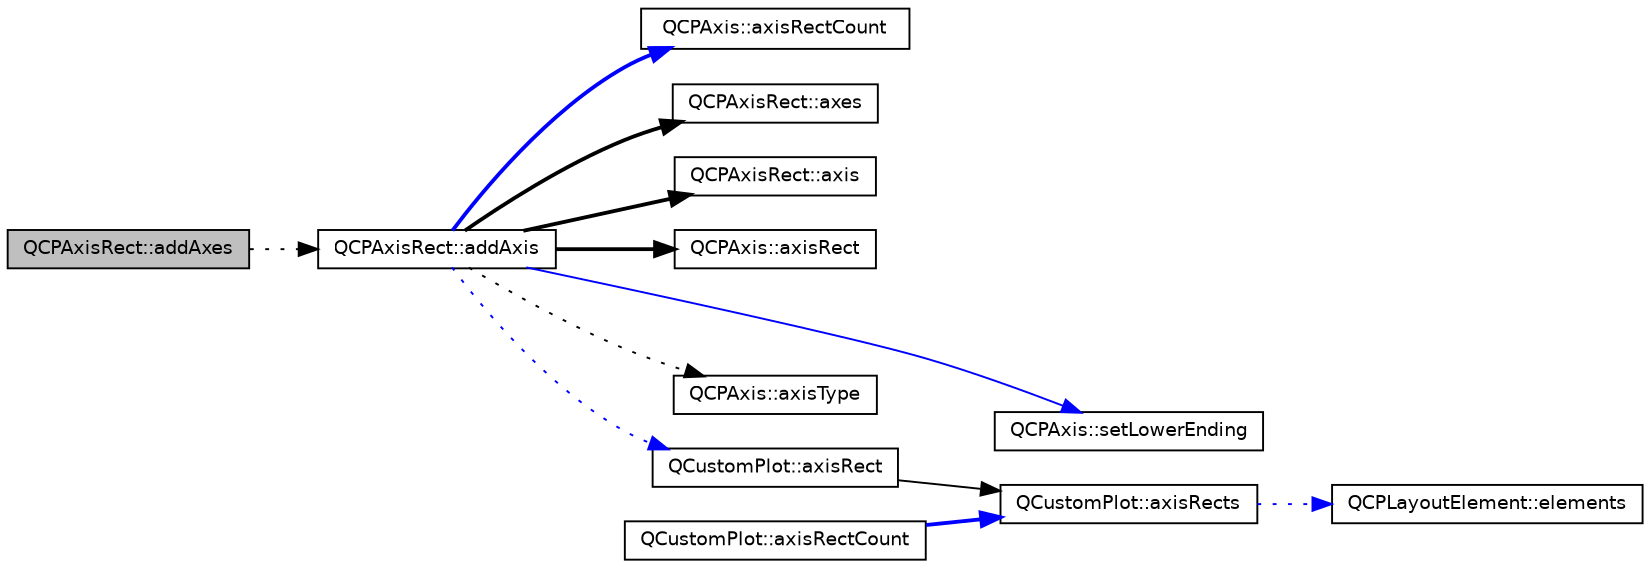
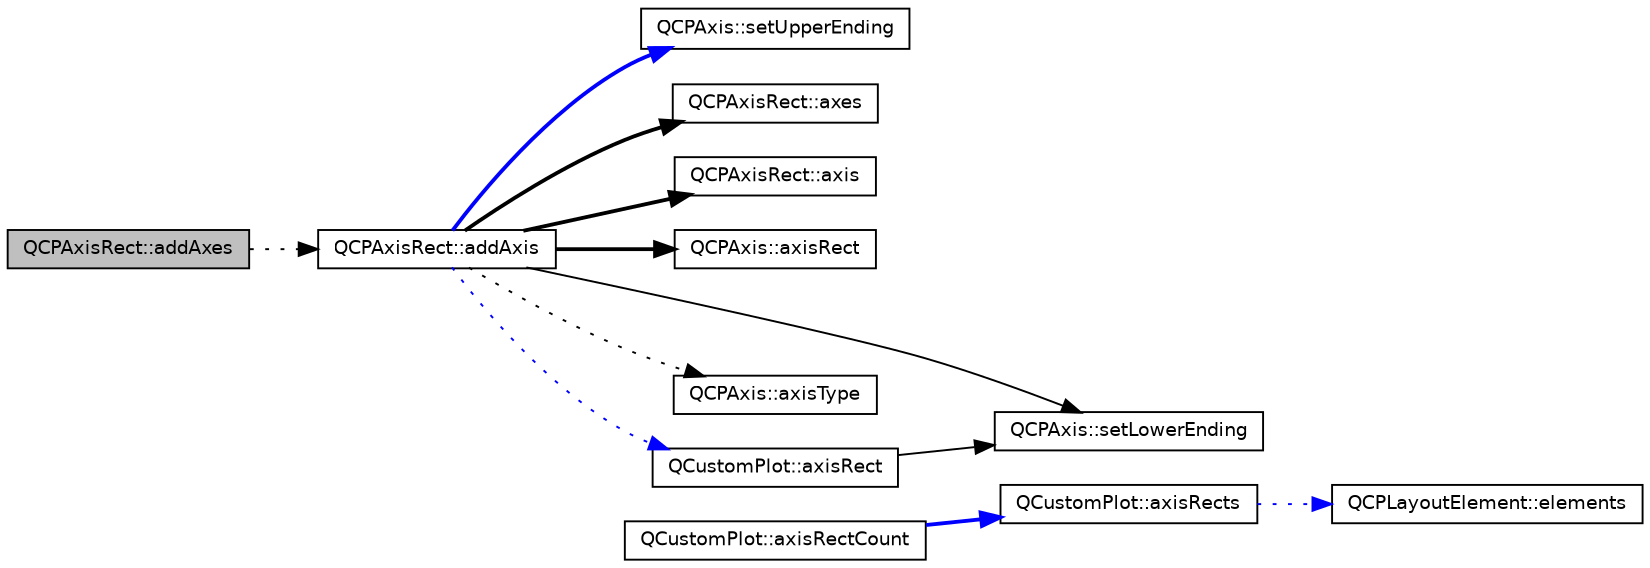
  digraph {
    rankdir=LR
    node [color=black fillcolor=white fontname=Helvetica fontsize=10 shape=record style=filled]
    edge [color=black fontname=Helvetica fontsize=10 labelfontname=Helvetica labelfontsize=10 style=bold]
    n1 [fillcolor=grey75 fontcolor=black height=0.2 label="QCPAxisRect::addAxes" width=0.4]
    n2 [height=0.2 label="QCPAxisRect::addAxis" width=0.4]
    n3 [height=0.2 label="QCPAxisRect::axes" width=0.4]
    n4 [height=0.2 label="QCPAxisRect::axis" width=0.4]
    n5 [height=0.2 label="QCPAxis::axisRect" width=0.4]
    n6 [height=0.2 label="QCustomPlot::axisRect" width=0.4]
    n7 [height=0.2 label="QCPAxis::axisType" width=0.4]
    n8 [height=0.2 label="QCPAxis::setLowerEnding" width=0.4]
-   n9 [height=0.2 label="QCPAxis::axisRectCount" width=0.4]
+   n9 [height=0.2 label="QCPAxis::setUpperEnding" width=0.4]
    n10 [height=0.2 label="QCustomPlot::axisRects" width=0.4]
    n11 [height=0.2 label="QCustomPlot::axisRectCount" width=0.4]
    n12 [height=0.2 label="QCPLayoutElement::elements" width=0.4]
    n1 -> n2 [style=dotted]
    n2 -> n3
    n2 -> n4
    n2 -> n5
    n2 -> n6 [color=blue style=dotted]
    n2 -> n7 [style=dotted]
-   n2 -> n8 [color=blue style=solid]
+   n2 -> n8 [style=solid]
    n2 -> n9 [color=blue]
-   n6 -> n10 [style=solid]
+   n6 -> n8 [style=solid]
    n10 -> n12 [color=blue style=dotted]
    n11 -> n10 [color=blue]
  }
